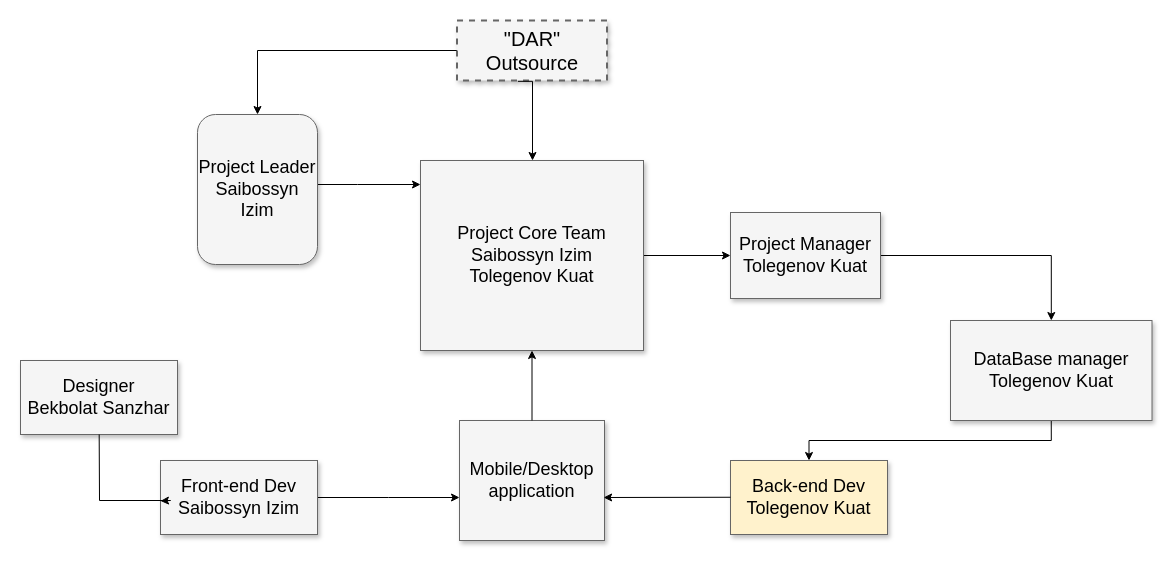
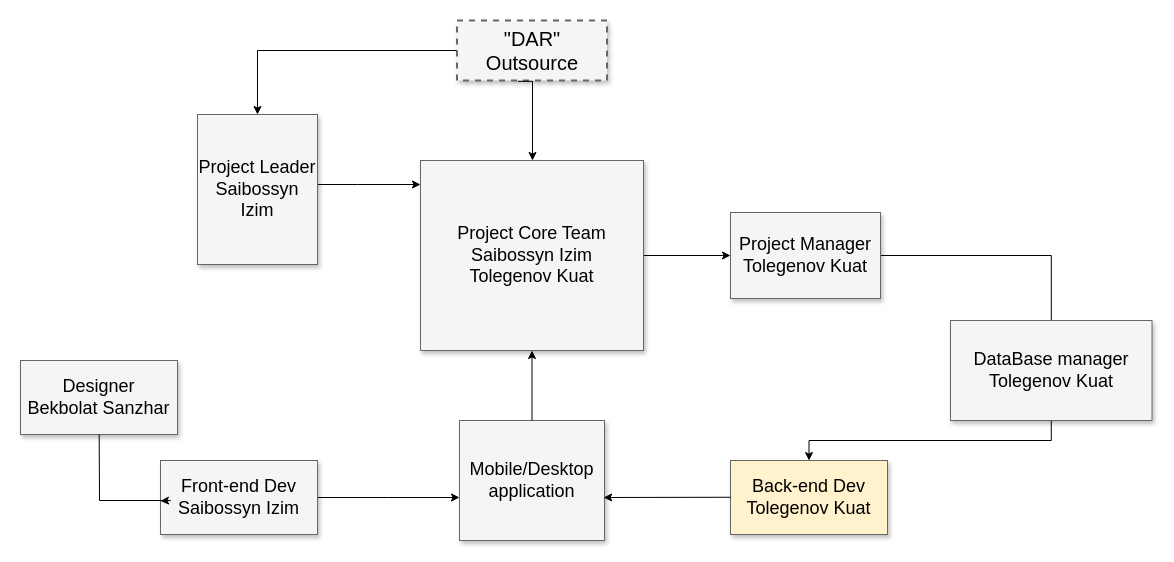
  <mxCell id="0" style=";html=1;" />
  <mxCell id="1" style=";html=1;" parent="0" />
  <mxCell id="2" value="" style="edgeStyle=orthogonalEdgeStyle;rounded=0;orthogonalLoop=1;jettySize=auto;html=1;" edge="1" parent="1" source="3" target="9"><mxGeometry relative="1" as="geometry"><mxPoint x="260" y="50" as="targetPoint" /></mxGeometry></mxCell>
  <mxCell id="3" value="&quot;DAR&quot; Outsource" style="whiteSpace=wrap;html=1;shadow=1;fontSize=20;fillColor=#f5f5f5;strokeColor=#666666;strokeWidth=2;dashed=1;" parent="1" vertex="1"><mxGeometry x="456.5" y="20" width="150" height="60" as="geometry" /></mxCell>
  <mxCell id="4" style="edgeStyle=elbowEdgeStyle;rounded=0;html=1;startArrow=none;startFill=0;jettySize=auto;orthogonalLoop=1;fontSize=18;elbow=vertical;" parent="1" source="5" target="7" edge="1"><mxGeometry relative="1" as="geometry" /></mxCell>
  <mxCell id="5" value="Project Core Team&lt;br&gt;Saibossyn Izim&lt;br&gt;Tolegenov Kuat" style="whiteSpace=wrap;html=1;shadow=1;fontSize=18;fillColor=#f5f5f5;strokeColor=#666666;" parent="1" vertex="1"><mxGeometry x="420" y="160" width="223" height="190" as="geometry" /></mxCell>
- <mxCell id="6" value="" style="edgeStyle=orthogonalEdgeStyle;rounded=0;orthogonalLoop=1;jettySize=auto;html=1;" edge="1" parent="1" source="7" target="11"><mxGeometry relative="1" as="geometry" /></mxCell>
+ <mxCell id="6" value="" style="edgeStyle=orthogonalEdgeStyle;rounded=0;orthogonalLoop=1;jettySize=auto;html=1;endArrow=none;" edge="1" parent="1" source="7" target="11"><mxGeometry relative="1" as="geometry" /></mxCell>
  <mxCell id="7" value="Project Manager&lt;br&gt;Tolegenov Kuat" style="whiteSpace=wrap;html=1;shadow=1;fontSize=18;fillColor=#f5f5f5;strokeColor=#666666;" parent="1" vertex="1"><mxGeometry x="730" y="212" width="150" height="86" as="geometry" /></mxCell>
  <mxCell id="8" style="edgeStyle=elbowEdgeStyle;rounded=0;html=1;startArrow=none;startFill=0;jettySize=auto;orthogonalLoop=1;fontSize=18;elbow=vertical;" parent="1" source="9" target="5" edge="1"><mxGeometry relative="1" as="geometry"><Array as="points"><mxPoint x="357" y="184" /></Array></mxGeometry></mxCell>
- <mxCell id="9" value="Project Leader&lt;br&gt;Saibossyn Izim" style="whiteSpace=wrap;html=1;shadow=1;fontSize=18;fillColor=#f5f5f5;strokeColor=#666666;rounded=1;" parent="1" vertex="1"><mxGeometry x="197" y="114" width="120" height="150" as="geometry" /></mxCell>
+ <mxCell id="9" value="Project Leader&lt;br&gt;Saibossyn Izim" style="whiteSpace=wrap;html=1;shadow=1;fontSize=18;fillColor=#f5f5f5;strokeColor=#666666;" parent="1" vertex="1"><mxGeometry x="197" y="114" width="120" height="150" as="geometry" /></mxCell>
  <mxCell id="10" style="edgeStyle=orthogonalEdgeStyle;rounded=0;orthogonalLoop=1;jettySize=auto;html=1;exitX=0.5;exitY=1;exitDx=0;exitDy=0;" edge="1" parent="1" source="11" target="18"><mxGeometry relative="1" as="geometry"><mxPoint x="1121.48" y="444" as="sourcePoint" /><mxPoint x="940" y="534" as="targetPoint" /></mxGeometry></mxCell>
  <mxCell id="11" value="DataBase manager&lt;br&gt;Tolegenov Kuat" style="whiteSpace=wrap;html=1;shadow=1;fontSize=18;fillColor=#f5f5f5;strokeColor=#666666;" parent="1" vertex="1"><mxGeometry x="950" y="320" width="201.5" height="100" as="geometry" /></mxCell>
  <mxCell id="12" value="Mobile/Desktop&lt;br&gt;application" style="whiteSpace=wrap;html=1;shadow=1;fontSize=18;fillColor=#f5f5f5;strokeColor=#666666;" parent="1" vertex="1"><mxGeometry x="459" y="420" width="145" height="120" as="geometry" /></mxCell>
  <mxCell id="13" style="edgeStyle=elbowEdgeStyle;rounded=0;html=1;startArrow=none;startFill=0;jettySize=auto;orthogonalLoop=1;fontSize=18;elbow=vertical;" parent="1" source="14" target="12" edge="1"><mxGeometry relative="1" as="geometry" /></mxCell>
  <mxCell id="14" value="Front-end Dev&lt;br&gt;Saibossyn Izim" style="whiteSpace=wrap;html=1;shadow=1;fontSize=18;fillColor=#f5f5f5;strokeColor=#666666;" parent="1" vertex="1"><mxGeometry x="160" y="460" width="157" height="74" as="geometry" /></mxCell>
  <mxCell id="15" style="edgeStyle=elbowEdgeStyle;rounded=0;html=1;startArrow=none;startFill=0;jettySize=auto;orthogonalLoop=1;fontSize=18;" parent="1" source="12" target="5" edge="1"><mxGeometry relative="1" as="geometry"><mxPoint x="537" y="454" as="sourcePoint" /><mxPoint x="537" y="414" as="targetPoint" /><Array as="points"><mxPoint x="527" y="424" /><mxPoint x="507" y="424" /></Array></mxGeometry></mxCell>
  <mxCell id="16" style="edgeStyle=elbowEdgeStyle;rounded=0;html=1;startArrow=none;startFill=0;jettySize=auto;orthogonalLoop=1;fontSize=18;elbow=horizontal;exitX=0.406;exitY=1.014;exitDx=0;exitDy=0;exitPerimeter=0;" edge="1" parent="1" source="3" target="5"><mxGeometry relative="1" as="geometry"><Array as="points"><mxPoint x="532" y="120" /><mxPoint x="520" y="140" /><mxPoint x="499" y="114" /></Array><mxPoint x="459" y="114" as="sourcePoint" /><mxPoint x="562" y="114" as="targetPoint" /></mxGeometry></mxCell>
  <mxCell id="17" value="Designer&lt;br&gt;Bekbolat Sanzhar" style="whiteSpace=wrap;html=1;shadow=1;fontSize=18;fillColor=#f5f5f5;strokeColor=#666666;" vertex="1" parent="1"><mxGeometry x="20" y="360" width="157" height="74" as="geometry" /></mxCell>
  <mxCell id="18" value="Back-end Dev&lt;br&gt;Tolegenov Kuat" style="whiteSpace=wrap;html=1;shadow=1;fontSize=18;fillColor=#fff2cc;strokeColor=#666666;" vertex="1" parent="1"><mxGeometry x="730" y="460" width="157" height="74" as="geometry" /></mxCell>
  <mxCell id="19" style="edgeStyle=elbowEdgeStyle;rounded=0;html=1;startArrow=none;startFill=0;jettySize=auto;orthogonalLoop=1;fontSize=18;elbow=vertical;entryX=0.994;entryY=0.537;entryDx=0;entryDy=0;entryPerimeter=0;" edge="1" parent="1"><mxGeometry relative="1" as="geometry"><mxPoint x="730" y="496.759" as="sourcePoint" /><mxPoint x="603.13" y="496.77" as="targetPoint" /></mxGeometry></mxCell>
  <mxCell id="20" value="" style="endArrow=classic;html=1;rounded=0;" edge="1" parent="1" source="17" target="14"><mxGeometry width="50" height="50" relative="1" as="geometry"><mxPoint x="410" y="370" as="sourcePoint" /><mxPoint x="460" y="320" as="targetPoint" /><Array as="points"><mxPoint x="99" y="500" /><mxPoint x="170" y="500" /></Array></mxGeometry></mxCell>
